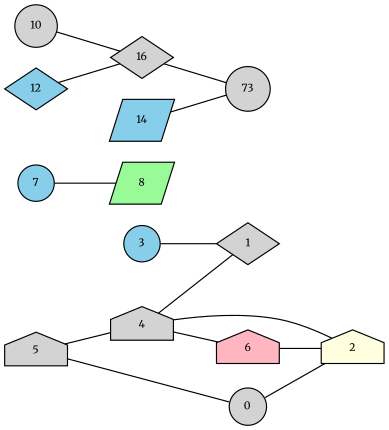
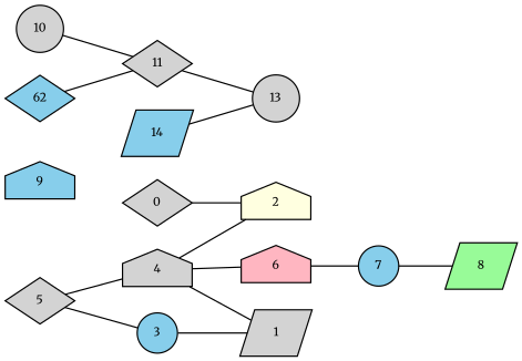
  digraph {
    fontname=Merriweather
    rankdir=LR
    node [fillcolor=lightgrey fontname=Merriweather fontsize=9 shape=house style=filled]
    edge [dir=none fontname=Merriweather]
-   0 [height=0.25 shape=circle]
+   0 [height=0.25 shape=diamond]
    2 [fillcolor=lightyellow height=0.25]
-   1 [height=0.25 shape=diamond]
+   1 [height=0.25 shape=parallelogram]
    3 [fillcolor=skyblue height=0.25 shape=circle]
    4 [height=0.25]
    6 [fillcolor=lightpink height=0.25]
    7 [fillcolor=skyblue height=0.25 shape=circle]
-   5 [height=0.25]
+   5 [height=0.25 shape=diamond]
    8 [fillcolor=palegreen height=0.25 shape=parallelogram]
+   9 [fillcolor=skyblue height=0.25]
    10 [height=0.25 shape=circle]
-   11 [height=0.25 shape=diamond label=16]
-   13 [height=0.25 shape=circle label=73]
-   12 [fillcolor=skyblue height=0.25 shape=diamond]
+   11 [height=0.25 shape=diamond]
+   13 [height=0.25 shape=circle]
+   12 [fillcolor=skyblue height=0.25 shape=diamond label=62]
    14 [fillcolor=skyblue height=0.25 shape=parallelogram]
    0 -> 2
    3 -> 1
    4 -> 2
    4 -> 1
    4 -> 6
-   6 -> 2
+   6 -> 7
    7 -> 8
-   5 -> 0
+   5 -> 3
    5 -> 4
    10 -> 11
    11 -> 13
    12 -> 11
    14 -> 13
  }
